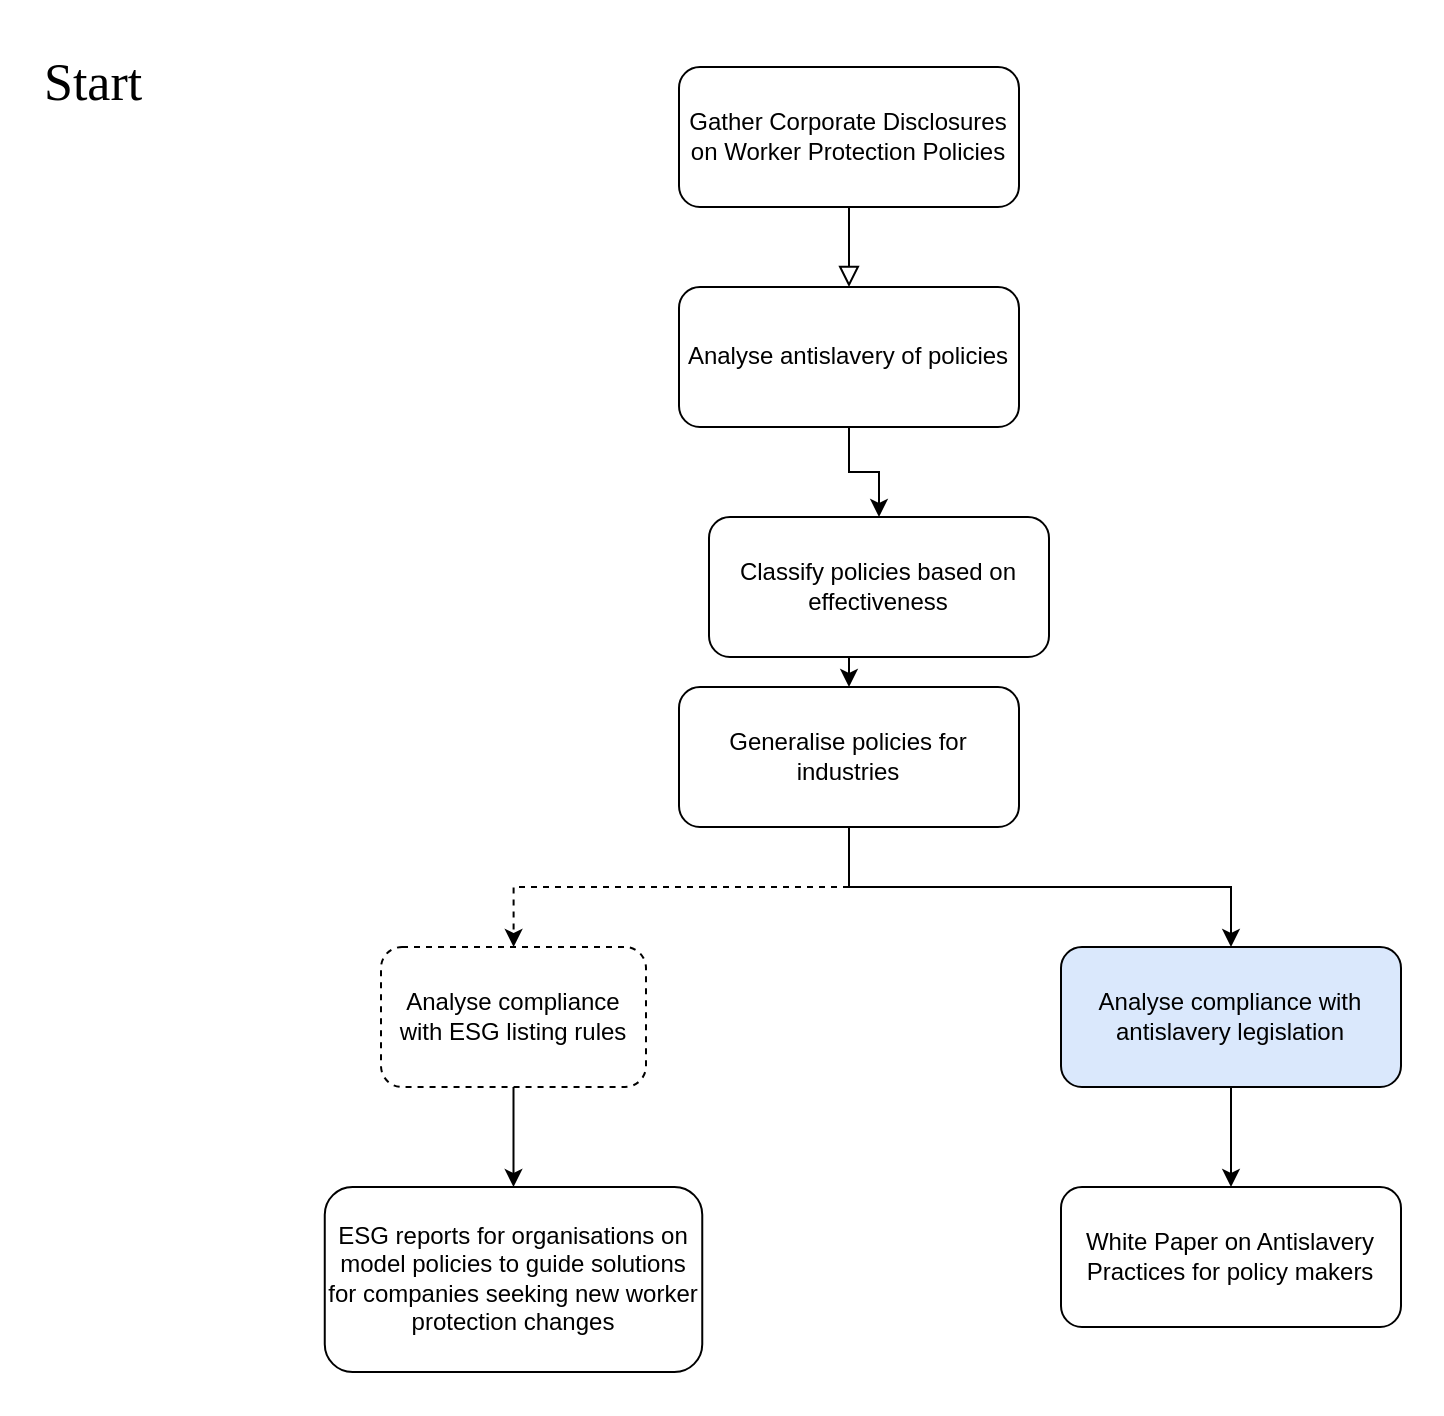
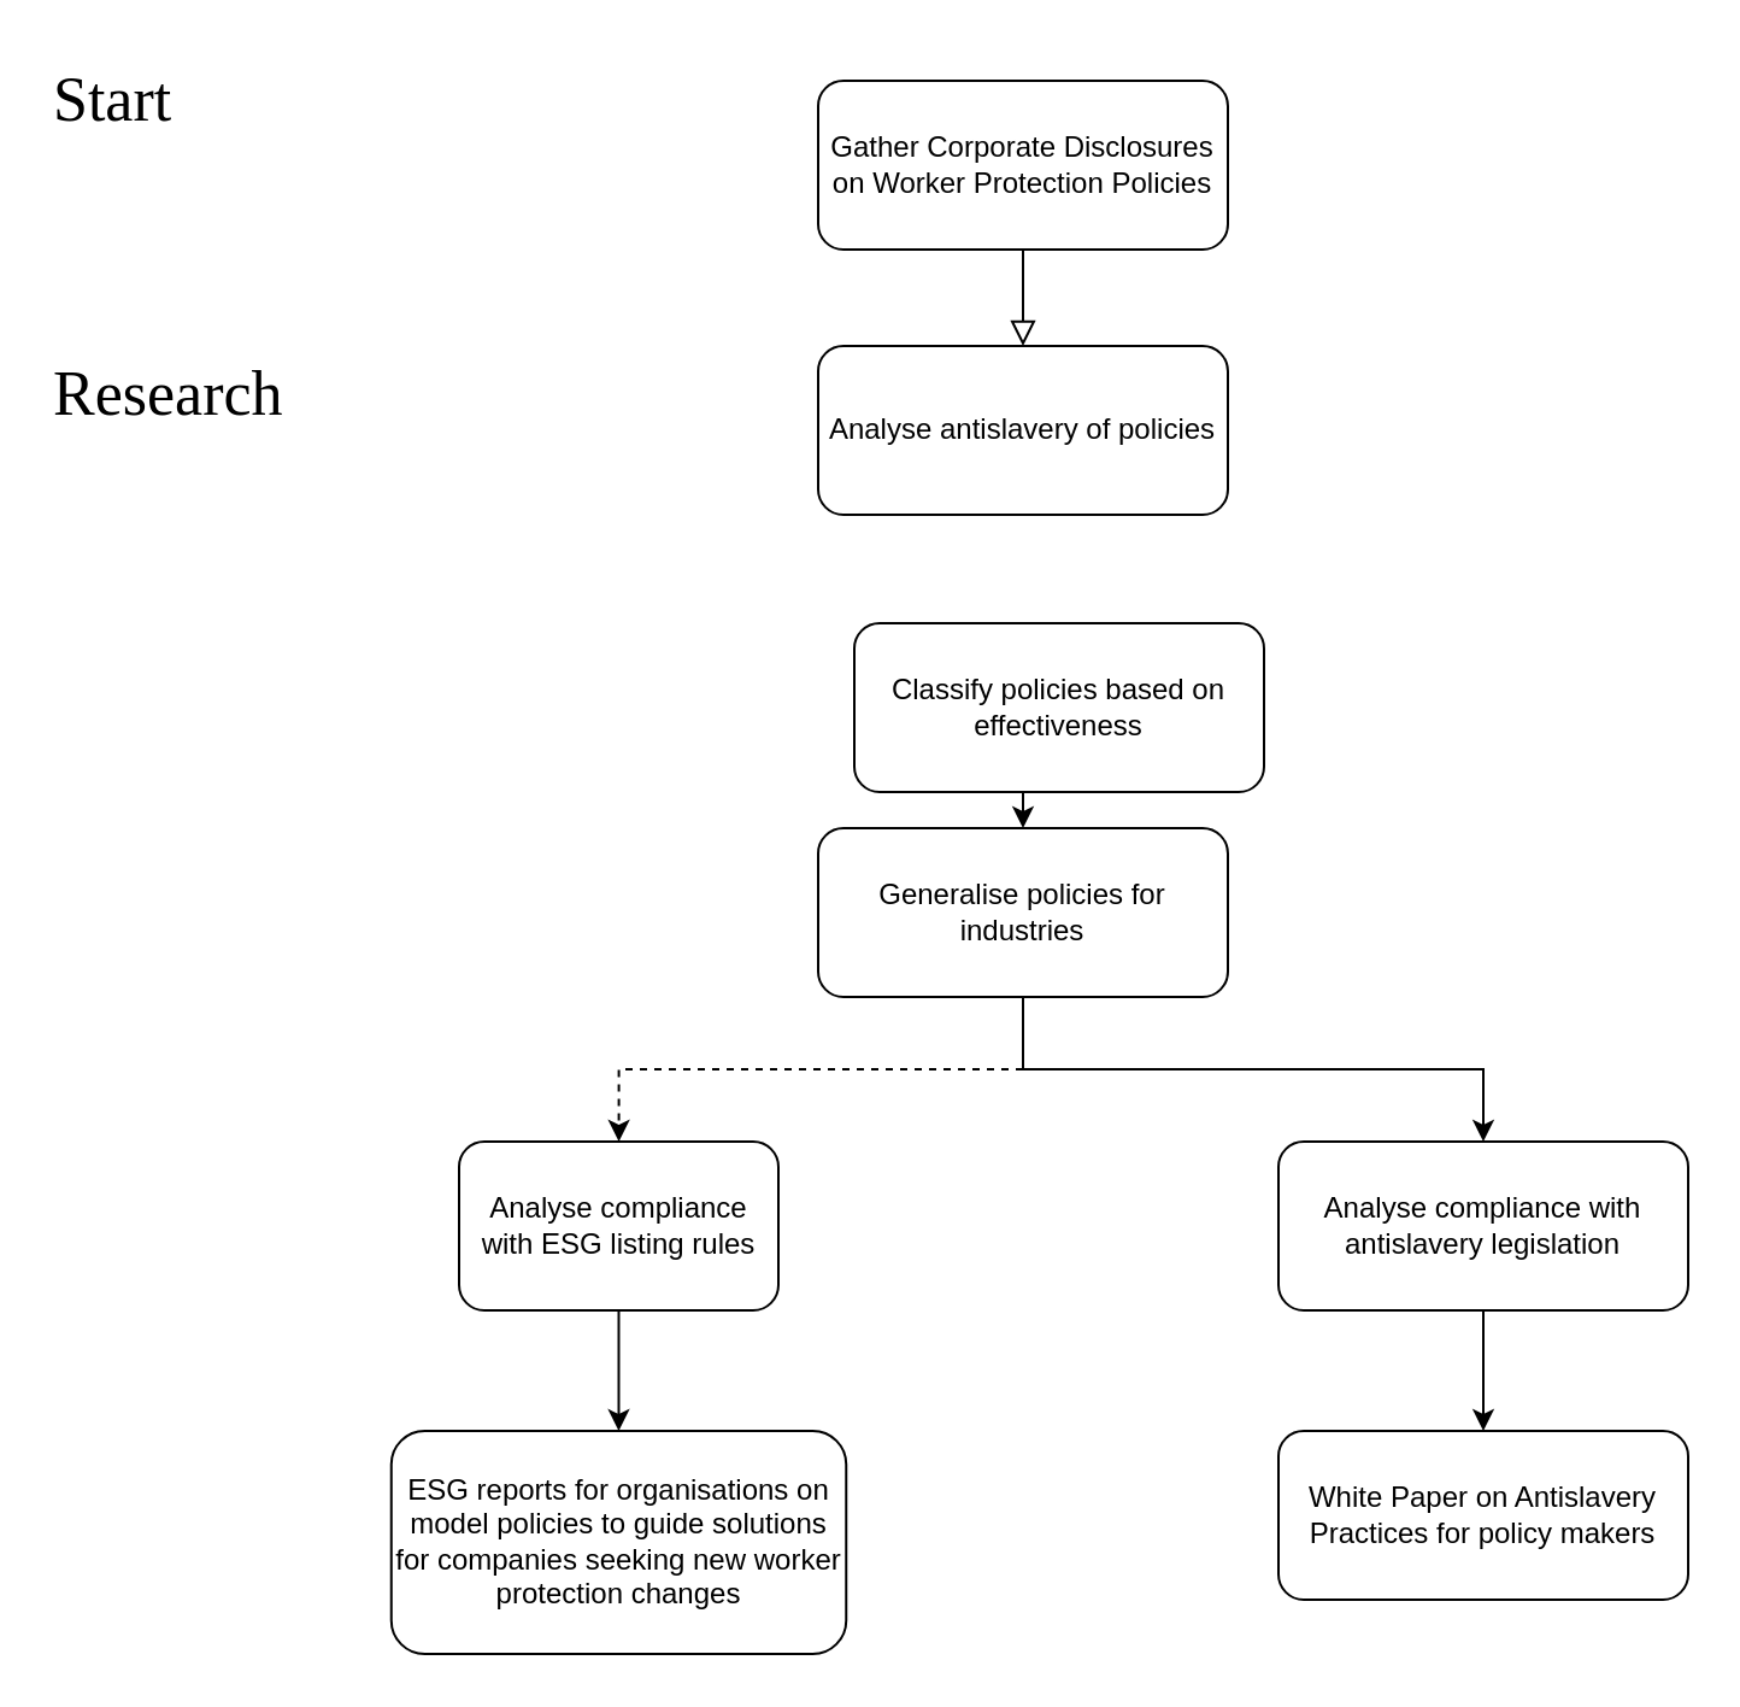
  <mxCell id="0" />
  <mxCell id="1" parent="0" />
  <mxCell id="2" value="" style="rounded=0;html=1;jettySize=auto;orthogonalLoop=1;fontSize=11;endArrow=block;endFill=0;endSize=8;strokeWidth=1;shadow=0;labelBackgroundColor=none;edgeStyle=orthogonalEdgeStyle;entryX=0.5;entryY=0;entryDx=0;entryDy=0;" parent="1" source="3" target="5" edge="1"><mxGeometry relative="1" as="geometry"><mxPoint x="385" y="163" as="targetPoint" /></mxGeometry></mxCell>
  <mxCell id="3" value="Gather Corporate Disclosures on Worker Protection Policies" style="rounded=1;whiteSpace=wrap;html=1;fontSize=12;glass=0;strokeWidth=1;shadow=0;" parent="1" vertex="1"><mxGeometry x="339" y="33" width="170" height="70" as="geometry" /></mxCell>
- <mxCell id="4" style="edgeStyle=orthogonalEdgeStyle;rounded=0;orthogonalLoop=1;jettySize=auto;html=1;exitX=0.5;exitY=1;exitDx=0;exitDy=0;" edge="1" parent="1" source="5" target="7"><mxGeometry relative="1" as="geometry" /></mxCell>
  <mxCell id="5" value="Analyse antislavery of policies" style="rounded=1;whiteSpace=wrap;html=1;fontSize=12;glass=0;strokeWidth=1;shadow=0;" vertex="1" parent="1"><mxGeometry x="339" y="143" width="170" height="70" as="geometry" /></mxCell>
  <mxCell id="6" style="edgeStyle=orthogonalEdgeStyle;rounded=0;orthogonalLoop=1;jettySize=auto;html=1;exitX=0.5;exitY=1;exitDx=0;exitDy=0;entryX=0.5;entryY=0;entryDx=0;entryDy=0;" edge="1" parent="1" source="7" target="10"><mxGeometry relative="1" as="geometry" /></mxCell>
  <mxCell id="7" value="Classify policies based on effectiveness" style="rounded=1;whiteSpace=wrap;html=1;fontSize=12;glass=0;strokeWidth=1;shadow=0;" vertex="1" parent="1"><mxGeometry x="354" y="258" width="170" height="70" as="geometry" /></mxCell>
  <mxCell id="8" style="edgeStyle=orthogonalEdgeStyle;rounded=0;orthogonalLoop=1;jettySize=auto;html=1;exitX=0.5;exitY=1;exitDx=0;exitDy=0;dashed=1;" edge="1" parent="1" source="10" target="12"><mxGeometry relative="1" as="geometry" /></mxCell>
  <mxCell id="9" style="edgeStyle=orthogonalEdgeStyle;rounded=0;orthogonalLoop=1;jettySize=auto;html=1;exitX=0.5;exitY=1;exitDx=0;exitDy=0;entryX=0.5;entryY=0;entryDx=0;entryDy=0;" edge="1" parent="1" source="10" target="16"><mxGeometry relative="1" as="geometry" /></mxCell>
  <mxCell id="10" value="Generalise policies for industries" style="rounded=1;whiteSpace=wrap;html=1;fontSize=12;glass=0;strokeWidth=1;shadow=0;" vertex="1" parent="1"><mxGeometry x="339" y="343" width="170" height="70" as="geometry" /></mxCell>
  <mxCell id="11" style="edgeStyle=orthogonalEdgeStyle;rounded=0;orthogonalLoop=1;jettySize=auto;html=1;exitX=0.5;exitY=1;exitDx=0;exitDy=0;entryX=0.5;entryY=0;entryDx=0;entryDy=0;" edge="1" parent="1" source="12" target="13"><mxGeometry relative="1" as="geometry" /></mxCell>
- <mxCell id="12" value="Analyse compliance with ESG listing rules" style="rounded=1;whiteSpace=wrap;html=1;fontSize=12;glass=0;strokeWidth=1;shadow=0;dashed=1;" vertex="1" parent="1"><mxGeometry x="190" y="473" width="132.5" height="70" as="geometry" /></mxCell>
+ <mxCell id="12" value="Analyse compliance with ESG listing rules" style="rounded=1;whiteSpace=wrap;html=1;fontSize=12;glass=0;strokeWidth=1;shadow=0;" vertex="1" parent="1"><mxGeometry x="190" y="473" width="132.5" height="70" as="geometry" /></mxCell>
  <mxCell id="13" value="ESG reports for organisations on model policies to guide solutions for companies seeking new worker protection changes" style="rounded=1;whiteSpace=wrap;html=1;fontSize=12;glass=0;strokeWidth=1;shadow=0;" vertex="1" parent="1"><mxGeometry x="161.88" y="593" width="188.75" height="92.5" as="geometry" /></mxCell>
  <mxCell id="14" value="White Paper on Antislavery Practices for policy makers" style="rounded=1;whiteSpace=wrap;html=1;fontSize=12;glass=0;strokeWidth=1;shadow=0;" vertex="1" parent="1"><mxGeometry x="530" y="593" width="170" height="70" as="geometry" /></mxCell>
  <mxCell id="15" style="edgeStyle=orthogonalEdgeStyle;rounded=0;orthogonalLoop=1;jettySize=auto;html=1;exitX=0.5;exitY=1;exitDx=0;exitDy=0;entryX=0.5;entryY=0;entryDx=0;entryDy=0;" edge="1" parent="1" source="16" target="14"><mxGeometry relative="1" as="geometry" /></mxCell>
- <mxCell id="16" value="Analyse compliance with antislavery legislation" style="rounded=1;whiteSpace=wrap;html=1;fontSize=12;glass=0;strokeWidth=1;shadow=0;fillColor=#dae8fc;" vertex="1" parent="1"><mxGeometry x="530" y="473" width="170" height="70" as="geometry" /></mxCell>
+ <mxCell id="16" value="Analyse compliance with antislavery legislation" style="rounded=1;whiteSpace=wrap;html=1;fontSize=12;glass=0;strokeWidth=1;shadow=0;" vertex="1" parent="1"><mxGeometry x="530" y="473" width="170" height="70" as="geometry" /></mxCell>
  <mxCell id="17" value="Start" style="text;html=1;align=left;verticalAlign=middle;resizable=0;points=[];autosize=1;fontFamily=Verdana;fontSize=26;" vertex="1" parent="1"><mxGeometry x="20" y="20.5" width="80" height="40" as="geometry" /></mxCell>
+ <mxCell id="18" value="Research" style="text;html=1;align=left;verticalAlign=middle;resizable=0;points=[];autosize=1;fontFamily=Verdana;fontSize=26;" vertex="1" parent="1"><mxGeometry x="20" y="143" width="130" height="40" as="geometry" /></mxCell>
